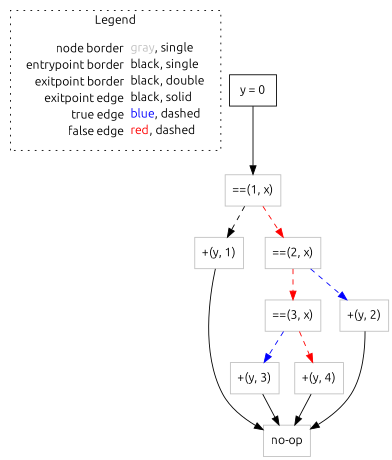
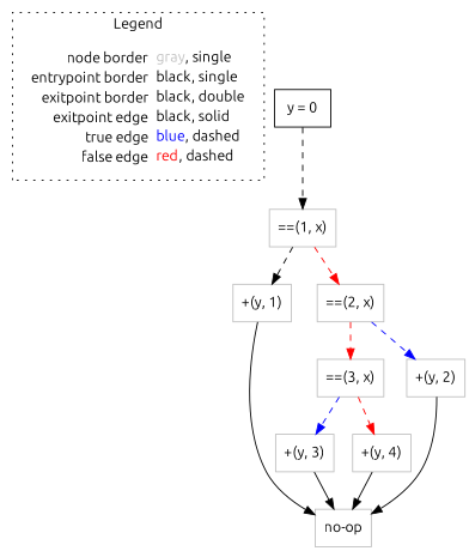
  digraph {
    fontname=Ubuntu
    node [fontname=Ubuntu shape=rect color=gray]
    edge [color=black fontname=Ubuntu style=dashed]
    n1 [label=<<table border="0" cellpadding="2" cellspacing="0" cellborder="0"><tr><td align="right">node border&nbsp;</td><td align="left"><font color="gray">gray</font>, single</td></tr><tr><td align="right">entrypoint border&nbsp;</td><td align="left"><font color="black">black</font>, single</td></tr><tr><td align="right">exitpoint border&nbsp;</td><td align="left"><font color="black">black</font>, double</td></tr><tr><td align="right">exitpoint edge&nbsp;</td><td align="left"><font color="black">black</font>, solid</td></tr><tr><td align="right">true edge&nbsp;</td><td align="left"><font color="blue">blue</font>, dashed</td></tr><tr><td align="right">false edge&nbsp;</td><td align="left"><font color="red">red</font>, dashed</td></tr></table>> shape=plaintext color=""]
    n2 [color=black label=<y = 0>]
    n3 [label=<==(1, x)>]
    n4 [label=<+(y, 1)>]
    n5 [label=<==(2, x)>]
    n6 [label=<+(y, 3)>]
    n7 [label=<no-op>]
    n8 [label=<==(3, x)>]
    n9 [label=<+(y, 4)>]
    n10 [label=<+(y, 2)>]
    subgraph cluster_1 {
      label=Legend
      style=dotted
      n1
    }
-   n2 -> n3 [style=""]
+   n2 -> n3
    n3 -> n4
    n3 -> n5 [color=red]
    n4 -> n7 [style=""]
    n5 -> n8 [color=red]
    n5 -> n10 [color=blue]
    n6 -> n7 [style=""]
    n8 -> n6 [color=blue]
    n8 -> n9 [color=red]
    n9 -> n7 [style=""]
    n10 -> n7 [style=""]
  }
